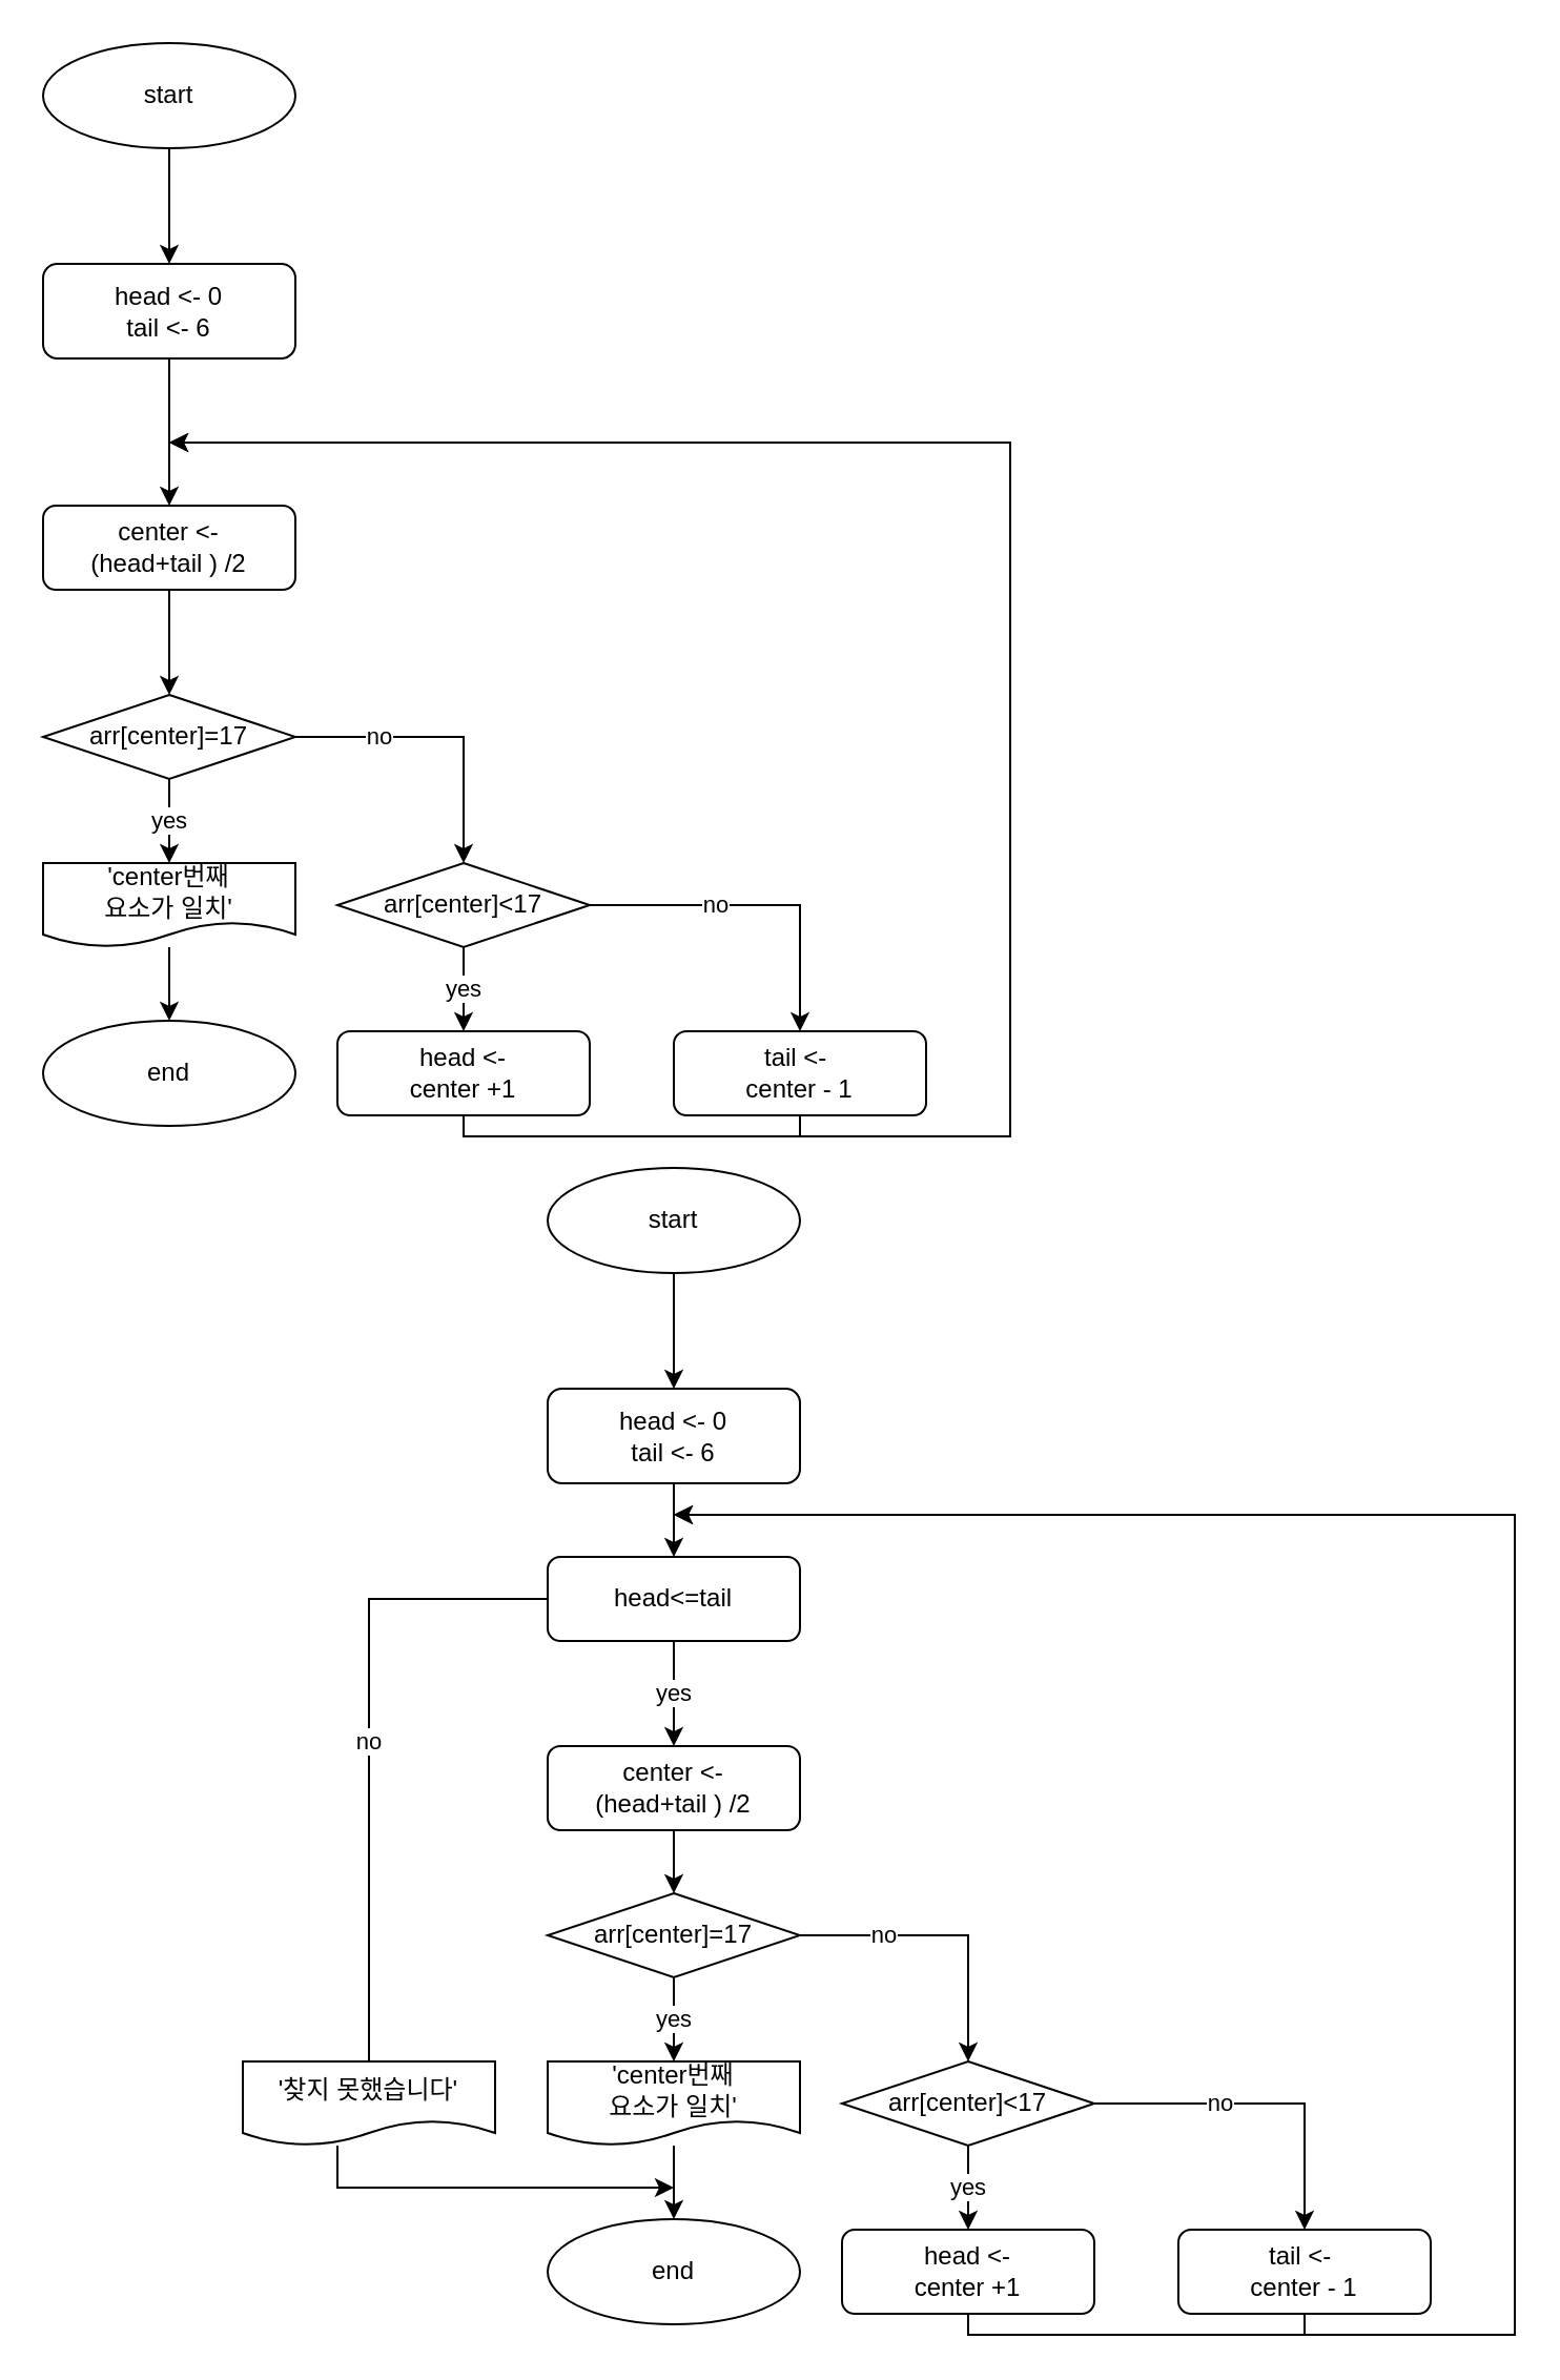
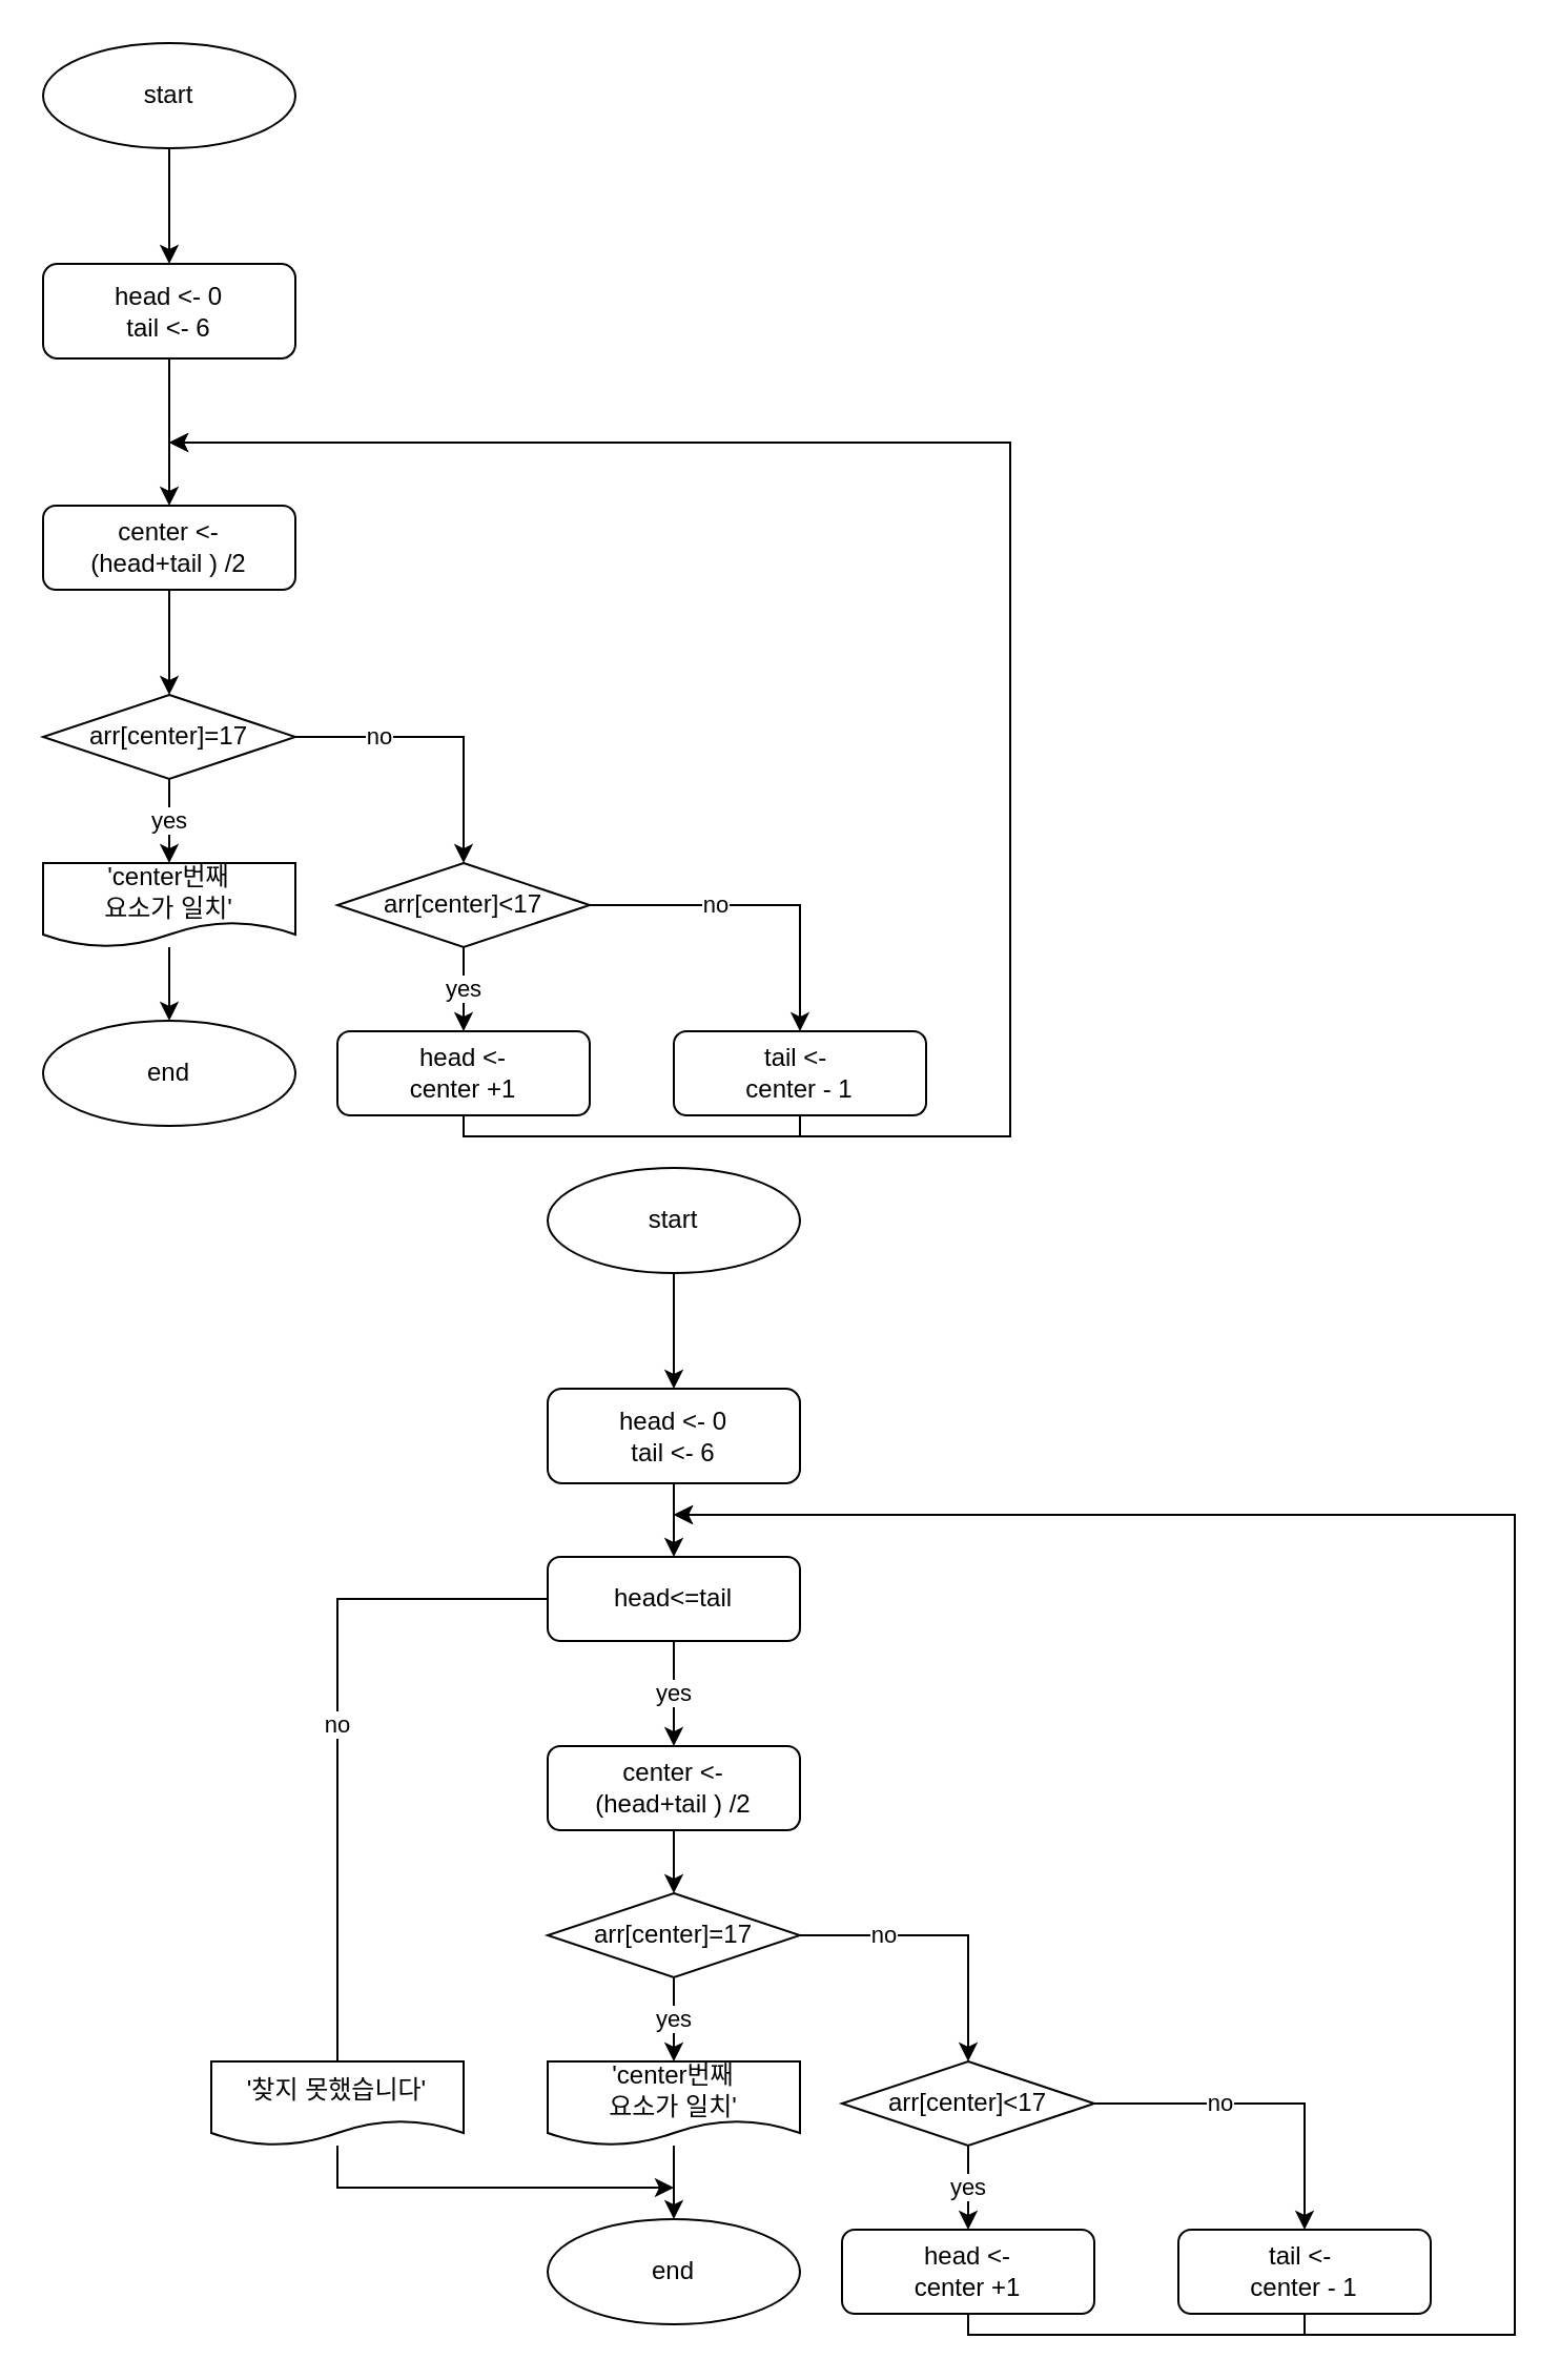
  <mxCell id="0" />
  <mxCell id="1" parent="0" />
  <mxCell id="2" value="" style="edgeStyle=orthogonalEdgeStyle;rounded=0;orthogonalLoop=1;jettySize=auto;html=1;" edge="1" parent="1" source="3" target="5"><mxGeometry relative="1" as="geometry" /></mxCell>
  <mxCell id="3" value="start" style="ellipse;whiteSpace=wrap;html=1;" vertex="1" parent="1"><mxGeometry x="20" y="20" width="120" height="50" as="geometry" /></mxCell>
  <mxCell id="4" style="edgeStyle=orthogonalEdgeStyle;rounded=0;orthogonalLoop=1;jettySize=auto;html=1;" edge="1" parent="1" source="5" target="7"><mxGeometry relative="1" as="geometry" /></mxCell>
  <mxCell id="5" value="head &amp;lt;- 0&lt;br&gt;tail &amp;lt;- 6" style="rounded=1;whiteSpace=wrap;html=1;" vertex="1" parent="1"><mxGeometry x="20" y="125" width="120" height="45" as="geometry" /></mxCell>
  <mxCell id="6" style="edgeStyle=orthogonalEdgeStyle;rounded=0;orthogonalLoop=1;jettySize=auto;html=1;" edge="1" parent="1" source="7" target="10"><mxGeometry relative="1" as="geometry"><mxPoint x="80" y="340" as="targetPoint" /></mxGeometry></mxCell>
  <mxCell id="7" value="center &amp;lt;-&lt;br&gt;(head+tail ) /2" style="rounded=1;whiteSpace=wrap;html=1;" vertex="1" parent="1"><mxGeometry x="20" y="240" width="120" height="40" as="geometry" /></mxCell>
  <mxCell id="8" value="yes" style="edgeStyle=orthogonalEdgeStyle;rounded=0;orthogonalLoop=1;jettySize=auto;html=1;" edge="1" parent="1" source="10" target="12"><mxGeometry relative="1" as="geometry" /></mxCell>
  <mxCell id="9" value="no" style="edgeStyle=orthogonalEdgeStyle;rounded=0;orthogonalLoop=1;jettySize=auto;html=1;entryX=0.5;entryY=0;entryDx=0;entryDy=0;" edge="1" parent="1" source="10" target="15"><mxGeometry x="-0.427" relative="1" as="geometry"><mxPoint as="offset" /></mxGeometry></mxCell>
  <mxCell id="10" value="arr[center]=17" style="rhombus;whiteSpace=wrap;html=1;" vertex="1" parent="1"><mxGeometry x="20" y="330" width="120" height="40" as="geometry" /></mxCell>
  <mxCell id="11" style="edgeStyle=orthogonalEdgeStyle;rounded=0;orthogonalLoop=1;jettySize=auto;html=1;" edge="1" parent="1" source="12" target="20"><mxGeometry relative="1" as="geometry" /></mxCell>
  <mxCell id="12" value="'center번째&lt;br&gt;요소가 일치'" style="shape=document;whiteSpace=wrap;html=1;boundedLbl=1;" vertex="1" parent="1"><mxGeometry x="20" y="410" width="120" height="40" as="geometry" /></mxCell>
  <mxCell id="13" value="yes" style="edgeStyle=orthogonalEdgeStyle;rounded=0;orthogonalLoop=1;jettySize=auto;html=1;" edge="1" parent="1" source="15" target="17"><mxGeometry relative="1" as="geometry" /></mxCell>
  <mxCell id="14" value="no" style="edgeStyle=orthogonalEdgeStyle;rounded=0;orthogonalLoop=1;jettySize=auto;html=1;entryX=0.5;entryY=0;entryDx=0;entryDy=0;" edge="1" parent="1" source="15" target="19"><mxGeometry x="-0.249" relative="1" as="geometry"><mxPoint as="offset" /></mxGeometry></mxCell>
  <mxCell id="15" value="arr[center]&amp;lt;17" style="rhombus;whiteSpace=wrap;html=1;" vertex="1" parent="1"><mxGeometry x="160" y="410" width="120" height="40" as="geometry" /></mxCell>
  <mxCell id="16" style="edgeStyle=orthogonalEdgeStyle;rounded=0;orthogonalLoop=1;jettySize=auto;html=1;" edge="1" parent="1" source="17"><mxGeometry relative="1" as="geometry"><mxPoint x="80" y="210" as="targetPoint" /><Array as="points"><mxPoint x="220" y="540" /><mxPoint x="480" y="540" /><mxPoint x="480" y="210" /></Array></mxGeometry></mxCell>
  <mxCell id="17" value="head &amp;lt;-&lt;br&gt;center +1" style="rounded=1;whiteSpace=wrap;html=1;" vertex="1" parent="1"><mxGeometry x="160" y="490" width="120" height="40" as="geometry" /></mxCell>
  <mxCell id="18" style="edgeStyle=orthogonalEdgeStyle;rounded=0;orthogonalLoop=1;jettySize=auto;html=1;exitX=0.5;exitY=1;exitDx=0;exitDy=0;" edge="1" parent="1" source="19"><mxGeometry relative="1" as="geometry"><mxPoint x="80" y="210" as="targetPoint" /><mxPoint x="380" y="550" as="sourcePoint" /><Array as="points"><mxPoint x="380" y="540" /><mxPoint x="480" y="540" /><mxPoint x="480" y="210" /></Array></mxGeometry></mxCell>
  <mxCell id="19" value="tail &amp;lt;-&amp;nbsp;&lt;br&gt;center - 1" style="rounded=1;whiteSpace=wrap;html=1;" vertex="1" parent="1"><mxGeometry x="320" y="490" width="120" height="40" as="geometry" /></mxCell>
  <mxCell id="20" value="end" style="ellipse;whiteSpace=wrap;html=1;" vertex="1" parent="1"><mxGeometry x="20" y="485" width="120" height="50" as="geometry" /></mxCell>
  <mxCell id="21" value="" style="edgeStyle=orthogonalEdgeStyle;rounded=0;orthogonalLoop=1;jettySize=auto;html=1;" edge="1" source="22" target="24" parent="1"><mxGeometry relative="1" as="geometry" /></mxCell>
  <mxCell id="22" value="start" style="ellipse;whiteSpace=wrap;html=1;" vertex="1" parent="1"><mxGeometry x="260" y="555" width="120" height="50" as="geometry" /></mxCell>
  <mxCell id="23" style="edgeStyle=orthogonalEdgeStyle;rounded=0;orthogonalLoop=1;jettySize=auto;html=1;" edge="1" parent="1" source="24" target="44"><mxGeometry relative="1" as="geometry" /></mxCell>
  <mxCell id="24" value="head &amp;lt;- 0&lt;br&gt;tail &amp;lt;- 6" style="rounded=1;whiteSpace=wrap;html=1;" vertex="1" parent="1"><mxGeometry x="260" y="660" width="120" height="45" as="geometry" /></mxCell>
  <mxCell id="25" style="edgeStyle=orthogonalEdgeStyle;rounded=0;orthogonalLoop=1;jettySize=auto;html=1;" edge="1" source="26" target="29" parent="1"><mxGeometry relative="1" as="geometry"><mxPoint x="320" y="910" as="targetPoint" /></mxGeometry></mxCell>
  <mxCell id="26" value="center &amp;lt;-&lt;br&gt;(head+tail ) /2" style="rounded=1;whiteSpace=wrap;html=1;" vertex="1" parent="1"><mxGeometry x="260" y="830" width="120" height="40" as="geometry" /></mxCell>
  <mxCell id="27" value="yes" style="edgeStyle=orthogonalEdgeStyle;rounded=0;orthogonalLoop=1;jettySize=auto;html=1;" edge="1" source="29" target="31" parent="1"><mxGeometry relative="1" as="geometry" /></mxCell>
  <mxCell id="28" value="no" style="edgeStyle=orthogonalEdgeStyle;rounded=0;orthogonalLoop=1;jettySize=auto;html=1;entryX=0.5;entryY=0;entryDx=0;entryDy=0;" edge="1" source="29" target="34" parent="1"><mxGeometry x="-0.427" relative="1" as="geometry"><mxPoint as="offset" /></mxGeometry></mxCell>
  <mxCell id="29" value="arr[center]=17" style="rhombus;whiteSpace=wrap;html=1;" vertex="1" parent="1"><mxGeometry x="260" y="900" width="120" height="40" as="geometry" /></mxCell>
  <mxCell id="30" style="edgeStyle=orthogonalEdgeStyle;rounded=0;orthogonalLoop=1;jettySize=auto;html=1;" edge="1" source="31" target="39" parent="1"><mxGeometry relative="1" as="geometry" /></mxCell>
  <mxCell id="31" value="'center번째&lt;br&gt;요소가 일치'" style="shape=document;whiteSpace=wrap;html=1;boundedLbl=1;" vertex="1" parent="1"><mxGeometry x="260" y="980" width="120" height="40" as="geometry" /></mxCell>
  <mxCell id="32" value="yes" style="edgeStyle=orthogonalEdgeStyle;rounded=0;orthogonalLoop=1;jettySize=auto;html=1;" edge="1" source="34" target="36" parent="1"><mxGeometry relative="1" as="geometry" /></mxCell>
  <mxCell id="33" value="no" style="edgeStyle=orthogonalEdgeStyle;rounded=0;orthogonalLoop=1;jettySize=auto;html=1;entryX=0.5;entryY=0;entryDx=0;entryDy=0;" edge="1" source="34" target="38" parent="1"><mxGeometry x="-0.249" relative="1" as="geometry"><mxPoint as="offset" /></mxGeometry></mxCell>
  <mxCell id="34" value="arr[center]&amp;lt;17" style="rhombus;whiteSpace=wrap;html=1;" vertex="1" parent="1"><mxGeometry x="400" y="980" width="120" height="40" as="geometry" /></mxCell>
  <mxCell id="35" style="edgeStyle=orthogonalEdgeStyle;rounded=0;orthogonalLoop=1;jettySize=auto;html=1;" edge="1" source="36" parent="1"><mxGeometry relative="1" as="geometry"><mxPoint x="320" y="720" as="targetPoint" /><Array as="points"><mxPoint x="460" y="1110" /><mxPoint x="720" y="1110" /><mxPoint x="720" y="720" /><mxPoint x="470" y="720" /></Array></mxGeometry></mxCell>
  <mxCell id="36" value="head &amp;lt;-&lt;br&gt;center +1" style="rounded=1;whiteSpace=wrap;html=1;" vertex="1" parent="1"><mxGeometry x="400" y="1060" width="120" height="40" as="geometry" /></mxCell>
  <mxCell id="37" style="edgeStyle=orthogonalEdgeStyle;rounded=0;orthogonalLoop=1;jettySize=auto;html=1;exitX=0.5;exitY=1;exitDx=0;exitDy=0;" edge="1" source="38" parent="1"><mxGeometry relative="1" as="geometry"><mxPoint x="320" y="720" as="targetPoint" /><mxPoint x="620" y="1120" as="sourcePoint" /><Array as="points"><mxPoint x="620" y="1110" /><mxPoint x="720" y="1110" /><mxPoint x="720" y="720" /><mxPoint x="470" y="720" /></Array></mxGeometry></mxCell>
  <mxCell id="38" value="tail &amp;lt;-&amp;nbsp;&lt;br&gt;center - 1" style="rounded=1;whiteSpace=wrap;html=1;" vertex="1" parent="1"><mxGeometry x="560" y="1060" width="120" height="40" as="geometry" /></mxCell>
  <mxCell id="39" value="end" style="ellipse;whiteSpace=wrap;html=1;" vertex="1" parent="1"><mxGeometry x="260" y="1055" width="120" height="50" as="geometry" /></mxCell>
  <mxCell id="40" style="edgeStyle=orthogonalEdgeStyle;rounded=0;orthogonalLoop=1;jettySize=auto;html=1;" edge="1" parent="1" source="41"><mxGeometry relative="1" as="geometry"><mxPoint x="320" y="1040" as="targetPoint" /><Array as="points"><mxPoint x="160" y="1040" /></Array></mxGeometry></mxCell>
- <mxCell id="41" value="'찾지 못했습니다'" style="shape=document;whiteSpace=wrap;html=1;boundedLbl=1;" vertex="1" parent="1"><mxGeometry x="115" y="980" width="120" height="40" as="geometry" /></mxCell>
+ <mxCell id="41" value="'찾지 못했습니다'" style="shape=document;whiteSpace=wrap;html=1;boundedLbl=1;" vertex="1" parent="1"><mxGeometry x="100" y="980" width="120" height="40" as="geometry" /></mxCell>
  <mxCell id="42" value="yes" style="edgeStyle=orthogonalEdgeStyle;rounded=0;orthogonalLoop=1;jettySize=auto;html=1;entryX=0.5;entryY=0;entryDx=0;entryDy=0;" edge="1" parent="1" source="44" target="26"><mxGeometry relative="1" as="geometry" /></mxCell>
  <mxCell id="43" value="no" style="edgeStyle=orthogonalEdgeStyle;rounded=0;orthogonalLoop=1;jettySize=auto;html=1;endArrow=none;" edge="1" parent="1" source="44" target="41"><mxGeometry relative="1" as="geometry" /></mxCell>
  <mxCell id="44" value="head&amp;lt;=tail" style="whiteSpace=wrap;html=1;rounded=1;" vertex="1" parent="1"><mxGeometry x="260" y="740" width="120" height="40" as="geometry" /></mxCell>
